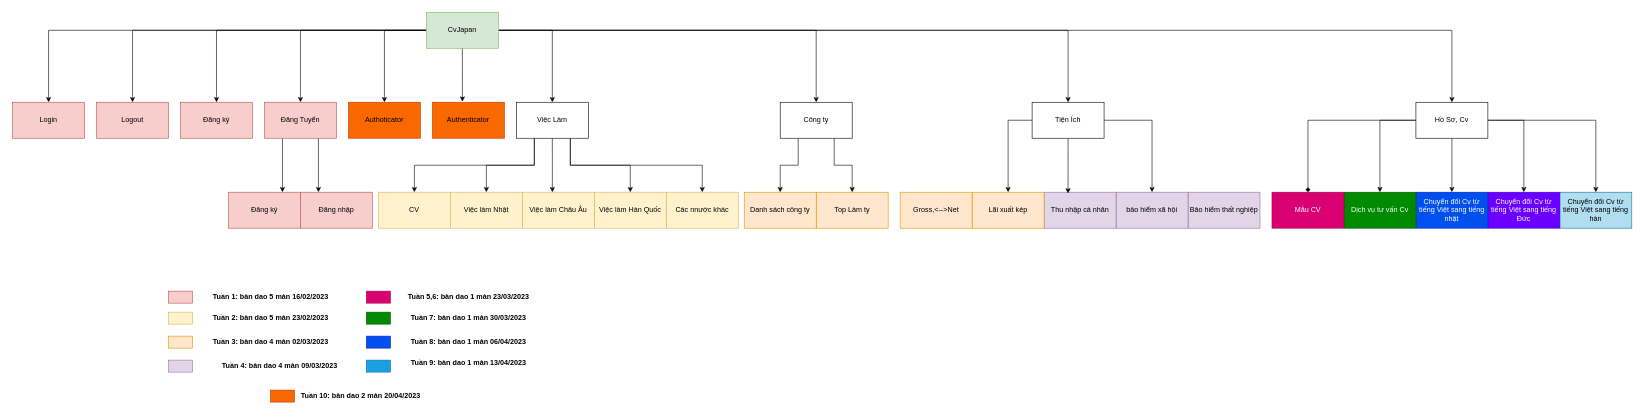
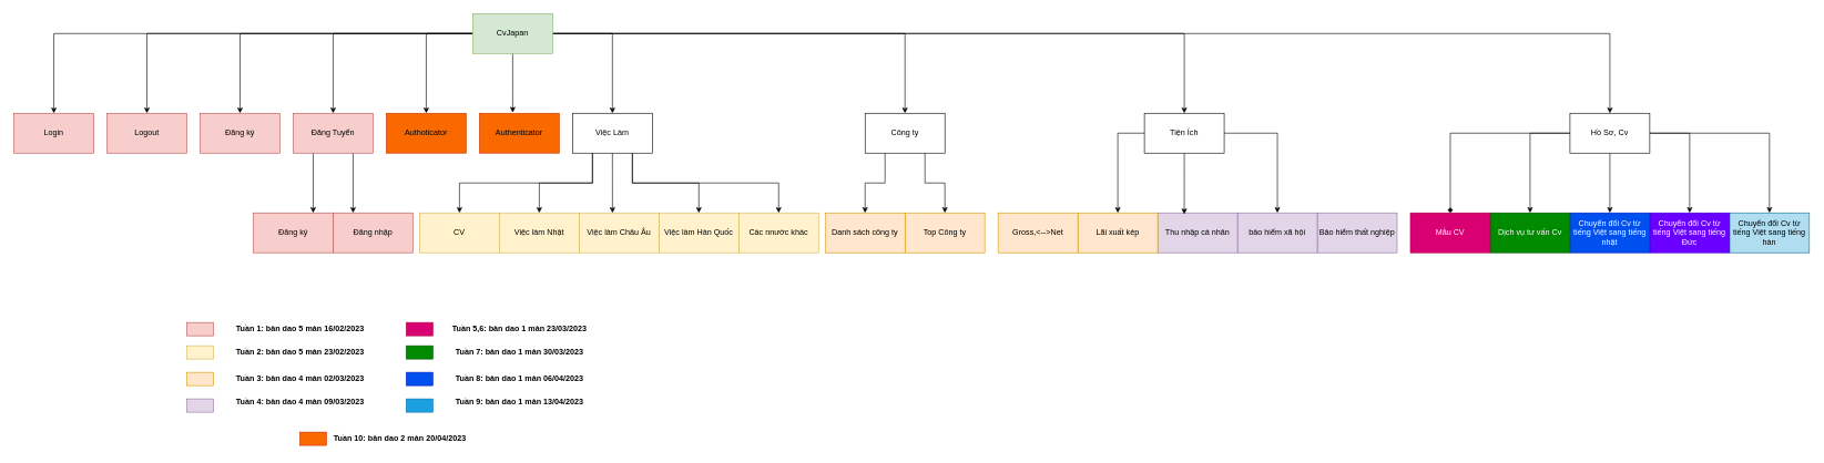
  <mxCell id="0" />
  <mxCell id="1" parent="0" />
  <mxCell id="2" style="edgeStyle=orthogonalEdgeStyle;rounded=0;orthogonalLoop=1;jettySize=auto;html=1;exitX=0;exitY=0.5;exitDx=0;exitDy=0;entryX=0.5;entryY=0;entryDx=0;entryDy=0;" edge="1" parent="1" source="12" target="34"><mxGeometry relative="1" as="geometry" /></mxCell>
  <mxCell id="3" style="edgeStyle=orthogonalEdgeStyle;rounded=0;orthogonalLoop=1;jettySize=auto;html=1;exitX=0;exitY=0.5;exitDx=0;exitDy=0;entryX=0.5;entryY=0;entryDx=0;entryDy=0;" edge="1" parent="1" source="12" target="33"><mxGeometry relative="1" as="geometry" /></mxCell>
  <mxCell id="4" style="edgeStyle=orthogonalEdgeStyle;rounded=0;orthogonalLoop=1;jettySize=auto;html=1;exitX=0;exitY=0.5;exitDx=0;exitDy=0;entryX=0.5;entryY=0;entryDx=0;entryDy=0;" edge="1" parent="1" source="12" target="54"><mxGeometry relative="1" as="geometry" /></mxCell>
  <mxCell id="5" style="edgeStyle=orthogonalEdgeStyle;rounded=0;orthogonalLoop=1;jettySize=auto;html=1;exitX=0;exitY=0.5;exitDx=0;exitDy=0;entryX=0.5;entryY=0;entryDx=0;entryDy=0;" edge="1" parent="1" source="12" target="32"><mxGeometry relative="1" as="geometry" /></mxCell>
  <mxCell id="6" style="edgeStyle=orthogonalEdgeStyle;rounded=0;orthogonalLoop=1;jettySize=auto;html=1;exitX=0;exitY=0.5;exitDx=0;exitDy=0;entryX=0.5;entryY=0;entryDx=0;entryDy=0;" edge="1" parent="1" source="12" target="28"><mxGeometry relative="1" as="geometry" /></mxCell>
  <mxCell id="7" style="edgeStyle=orthogonalEdgeStyle;rounded=0;orthogonalLoop=1;jettySize=auto;html=1;exitX=0.5;exitY=1;exitDx=0;exitDy=0;entryX=0.417;entryY=-0.017;entryDx=0;entryDy=0;entryPerimeter=0;" edge="1" parent="1" source="12" target="29"><mxGeometry relative="1" as="geometry" /></mxCell>
  <mxCell id="8" style="edgeStyle=orthogonalEdgeStyle;rounded=0;orthogonalLoop=1;jettySize=auto;html=1;exitX=1;exitY=0.5;exitDx=0;exitDy=0;entryX=0.5;entryY=0;entryDx=0;entryDy=0;" edge="1" parent="1" source="12" target="53"><mxGeometry relative="1" as="geometry" /></mxCell>
  <mxCell id="9" style="edgeStyle=orthogonalEdgeStyle;rounded=0;orthogonalLoop=1;jettySize=auto;html=1;exitX=1;exitY=0.5;exitDx=0;exitDy=0;entryX=0.5;entryY=0;entryDx=0;entryDy=0;" edge="1" parent="1" source="12" target="47"><mxGeometry relative="1" as="geometry" /></mxCell>
  <mxCell id="10" style="edgeStyle=orthogonalEdgeStyle;rounded=0;orthogonalLoop=1;jettySize=auto;html=1;exitX=1;exitY=0.5;exitDx=0;exitDy=0;entryX=0.5;entryY=0;entryDx=0;entryDy=0;" edge="1" parent="1" source="12" target="38"><mxGeometry relative="1" as="geometry" /></mxCell>
  <mxCell id="11" style="edgeStyle=orthogonalEdgeStyle;rounded=0;orthogonalLoop=1;jettySize=auto;html=1;exitX=1;exitY=0.5;exitDx=0;exitDy=0;entryX=0.5;entryY=0;entryDx=0;entryDy=0;" edge="1" parent="1" source="12" target="41"><mxGeometry relative="1" as="geometry" /></mxCell>
  <mxCell id="12" value="CvJapan" style="rounded=0;whiteSpace=wrap;html=1;fillColor=#d5e8d4;strokeColor=#82b366;" vertex="1" parent="1"><mxGeometry x="710" y="20" width="120" height="60" as="geometry" /></mxCell>
  <mxCell id="13" value="Chuyển đổi Cv từ tiếng Việt sang tiếng hàn" style="rounded=0;whiteSpace=wrap;html=1;fillColor=#b1ddf0;strokeColor=#10739e;" vertex="1" parent="1"><mxGeometry x="2600" y="320" width="120" height="60" as="geometry" /></mxCell>
- <mxCell id="14" value="Top Làm ty" style="rounded=0;whiteSpace=wrap;html=1;fillColor=#ffe6cc;strokeColor=#d79b00;" vertex="1" parent="1"><mxGeometry x="1360" y="320" width="120" height="60" as="geometry" /></mxCell>
+ <mxCell id="14" value="Top Công ty" style="rounded=0;whiteSpace=wrap;html=1;fillColor=#ffe6cc;strokeColor=#d79b00;" vertex="1" parent="1"><mxGeometry x="1360" y="320" width="120" height="60" as="geometry" /></mxCell>
  <mxCell id="15" value="Danh sách công ty" style="rounded=0;whiteSpace=wrap;html=1;fillColor=#ffe6cc;strokeColor=#d79b00;" vertex="1" parent="1"><mxGeometry x="1240" y="320" width="120" height="60" as="geometry" /></mxCell>
  <mxCell id="16" value="Chuyển đổi Cv từ tiếng Việt sang tiếng Đức" style="rounded=0;whiteSpace=wrap;html=1;fillColor=#6a00ff;fontColor=#ffffff;strokeColor=#3700CC;" vertex="1" parent="1"><mxGeometry x="2480" y="320" width="120" height="60" as="geometry" /></mxCell>
  <mxCell id="17" value="Chuyển đổi Cv từ tiếng Việt sang tiếng nhật" style="rounded=0;whiteSpace=wrap;html=1;fillColor=#0050ef;fontColor=#ffffff;strokeColor=#001DBC;" vertex="1" parent="1"><mxGeometry x="2360" y="320" width="120" height="60" as="geometry" /></mxCell>
  <mxCell id="18" value="Dịch vụ tư vấn Cv" style="rounded=0;whiteSpace=wrap;html=1;fillColor=#008a00;strokeColor=#005700;fontColor=#ffffff;" vertex="1" parent="1"><mxGeometry x="2240" y="320" width="120" height="60" as="geometry" /></mxCell>
  <mxCell id="19" value="Mẫu CV" style="rounded=0;whiteSpace=wrap;html=1;fillColor=#d80073;fontColor=#ffffff;strokeColor=#A50040;" vertex="1" parent="1"><mxGeometry x="2120" y="320" width="120" height="60" as="geometry" /></mxCell>
  <mxCell id="20" value="Bảo hiểm thất nghiệp" style="rounded=0;whiteSpace=wrap;html=1;fillColor=#e1d5e7;strokeColor=#9673a6;" vertex="1" parent="1"><mxGeometry x="1980" y="320" width="120" height="60" as="geometry" /></mxCell>
  <mxCell id="21" value="bảo hiểm xã hội" style="rounded=0;whiteSpace=wrap;html=1;fillColor=#e1d5e7;strokeColor=#9673a6;" vertex="1" parent="1"><mxGeometry x="1860" y="320" width="120" height="60" as="geometry" /></mxCell>
  <mxCell id="22" value="Thu nhập cá nhân" style="rounded=0;whiteSpace=wrap;html=1;fillColor=#e1d5e7;strokeColor=#9673a6;" vertex="1" parent="1"><mxGeometry x="1740" y="320" width="120" height="60" as="geometry" /></mxCell>
  <mxCell id="23" value="Lãi xuất kép" style="rounded=0;whiteSpace=wrap;html=1;fillColor=#ffe6cc;strokeColor=#d79b00;" vertex="1" parent="1"><mxGeometry x="1620" y="320" width="120" height="60" as="geometry" /></mxCell>
  <mxCell id="24" value="Gross,&amp;lt;--&amp;gt;Net" style="rounded=0;whiteSpace=wrap;html=1;fillColor=#ffe6cc;strokeColor=#d79b00;" vertex="1" parent="1"><mxGeometry x="1500" y="320" width="120" height="60" as="geometry" /></mxCell>
  <mxCell id="25" value="Các nnước khác" style="rounded=0;whiteSpace=wrap;html=1;fillColor=#fff2cc;strokeColor=#d6b656;" vertex="1" parent="1"><mxGeometry x="1110" y="320" width="120" height="60" as="geometry" /></mxCell>
  <mxCell id="26" value="Việc làm Hàn Quốc" style="rounded=0;whiteSpace=wrap;html=1;fillColor=#fff2cc;strokeColor=#d6b656;" vertex="1" parent="1"><mxGeometry x="990" y="320" width="120" height="60" as="geometry" /></mxCell>
  <mxCell id="27" value="Việc làm Châu Âu" style="rounded=0;whiteSpace=wrap;html=1;fillColor=#fff2cc;strokeColor=#d6b656;" vertex="1" parent="1"><mxGeometry x="870" y="320" width="120" height="60" as="geometry" /></mxCell>
  <mxCell id="28" value="Authoticator" style="rounded=0;whiteSpace=wrap;html=1;fillColor=#fa6800;fontColor=#000000;strokeColor=#C73500;" vertex="1" parent="1"><mxGeometry x="580" y="170" width="120" height="60" as="geometry" /></mxCell>
  <mxCell id="29" value="Authenticator" style="rounded=0;whiteSpace=wrap;html=1;fillColor=#fa6800;fontColor=#000000;strokeColor=#C73500;" vertex="1" parent="1"><mxGeometry x="720" y="170" width="120" height="60" as="geometry" /></mxCell>
  <mxCell id="30" style="edgeStyle=orthogonalEdgeStyle;rounded=0;orthogonalLoop=1;jettySize=auto;html=1;exitX=0.25;exitY=1;exitDx=0;exitDy=0;entryX=0.75;entryY=0;entryDx=0;entryDy=0;" edge="1" parent="1" source="32" target="58"><mxGeometry relative="1" as="geometry" /></mxCell>
  <mxCell id="31" style="edgeStyle=orthogonalEdgeStyle;rounded=0;orthogonalLoop=1;jettySize=auto;html=1;exitX=0.75;exitY=1;exitDx=0;exitDy=0;entryX=0.25;entryY=0;entryDx=0;entryDy=0;" edge="1" parent="1" source="32" target="57"><mxGeometry relative="1" as="geometry" /></mxCell>
  <mxCell id="32" value="Đăng Tuyển" style="rounded=0;whiteSpace=wrap;html=1;fillColor=#f8cecc;strokeColor=#b85450;" vertex="1" parent="1"><mxGeometry x="440" y="170" width="120" height="60" as="geometry" /></mxCell>
  <mxCell id="33" value="Logout" style="rounded=0;whiteSpace=wrap;html=1;fillColor=#f8cecc;strokeColor=#b85450;" vertex="1" parent="1"><mxGeometry x="160" y="170" width="120" height="60" as="geometry" /></mxCell>
  <mxCell id="34" value="Login" style="rounded=0;whiteSpace=wrap;html=1;fillColor=#f8cecc;strokeColor=#b85450;" vertex="1" parent="1"><mxGeometry x="20" y="170" width="120" height="60" as="geometry" /></mxCell>
  <mxCell id="35" style="edgeStyle=orthogonalEdgeStyle;rounded=0;orthogonalLoop=1;jettySize=auto;html=1;exitX=0;exitY=0.5;exitDx=0;exitDy=0;entryX=0.5;entryY=0;entryDx=0;entryDy=0;" edge="1" parent="1" source="38" target="23"><mxGeometry relative="1" as="geometry" /></mxCell>
  <mxCell id="36" style="edgeStyle=orthogonalEdgeStyle;rounded=0;orthogonalLoop=1;jettySize=auto;html=1;exitX=0.5;exitY=1;exitDx=0;exitDy=0;entryX=0.333;entryY=0.033;entryDx=0;entryDy=0;entryPerimeter=0;" edge="1" parent="1" source="38" target="22"><mxGeometry relative="1" as="geometry" /></mxCell>
  <mxCell id="37" style="edgeStyle=orthogonalEdgeStyle;rounded=0;orthogonalLoop=1;jettySize=auto;html=1;exitX=1;exitY=0.5;exitDx=0;exitDy=0;entryX=0.5;entryY=0;entryDx=0;entryDy=0;" edge="1" parent="1" source="38" target="21"><mxGeometry relative="1" as="geometry" /></mxCell>
  <mxCell id="38" value="Tiện Ích" style="rounded=0;whiteSpace=wrap;html=1;" vertex="1" parent="1"><mxGeometry x="1720" y="170" width="120" height="60" as="geometry" /></mxCell>
  <mxCell id="39" style="edgeStyle=orthogonalEdgeStyle;rounded=0;orthogonalLoop=1;jettySize=auto;html=1;exitX=0.25;exitY=1;exitDx=0;exitDy=0;entryX=0.5;entryY=0;entryDx=0;entryDy=0;" edge="1" parent="1" source="41" target="15"><mxGeometry relative="1" as="geometry" /></mxCell>
  <mxCell id="40" style="edgeStyle=orthogonalEdgeStyle;rounded=0;orthogonalLoop=1;jettySize=auto;html=1;exitX=0.75;exitY=1;exitDx=0;exitDy=0;entryX=0.5;entryY=0;entryDx=0;entryDy=0;" edge="1" parent="1" source="41" target="14"><mxGeometry relative="1" as="geometry" /></mxCell>
  <mxCell id="41" value="Công ty" style="rounded=0;whiteSpace=wrap;html=1;" vertex="1" parent="1"><mxGeometry x="1300" y="170" width="120" height="60" as="geometry" /></mxCell>
  <mxCell id="42" style="edgeStyle=orthogonalEdgeStyle;rounded=0;orthogonalLoop=1;jettySize=auto;html=1;exitX=0;exitY=0.5;exitDx=0;exitDy=0;entryX=0.5;entryY=0;entryDx=0;entryDy=0;endArrow=diamond;" edge="1" parent="1" source="47" target="19"><mxGeometry relative="1" as="geometry" /></mxCell>
  <mxCell id="43" style="edgeStyle=orthogonalEdgeStyle;rounded=0;orthogonalLoop=1;jettySize=auto;html=1;exitX=0;exitY=0.5;exitDx=0;exitDy=0;entryX=0.5;entryY=0;entryDx=0;entryDy=0;" edge="1" parent="1" source="47" target="18"><mxGeometry relative="1" as="geometry" /></mxCell>
  <mxCell id="44" style="edgeStyle=orthogonalEdgeStyle;rounded=0;orthogonalLoop=1;jettySize=auto;html=1;exitX=0.5;exitY=1;exitDx=0;exitDy=0;entryX=0.5;entryY=0;entryDx=0;entryDy=0;" edge="1" parent="1" source="47" target="17"><mxGeometry relative="1" as="geometry" /></mxCell>
  <mxCell id="45" style="edgeStyle=orthogonalEdgeStyle;rounded=0;orthogonalLoop=1;jettySize=auto;html=1;exitX=1;exitY=0.5;exitDx=0;exitDy=0;entryX=0.5;entryY=0;entryDx=0;entryDy=0;" edge="1" parent="1" source="47" target="16"><mxGeometry relative="1" as="geometry" /></mxCell>
  <mxCell id="46" style="edgeStyle=orthogonalEdgeStyle;rounded=0;orthogonalLoop=1;jettySize=auto;html=1;exitX=1;exitY=0.5;exitDx=0;exitDy=0;entryX=0.5;entryY=0;entryDx=0;entryDy=0;" edge="1" parent="1" source="47" target="13"><mxGeometry relative="1" as="geometry" /></mxCell>
  <mxCell id="47" value="Hồ Sơ, Cv" style="rounded=0;whiteSpace=wrap;html=1;" vertex="1" parent="1"><mxGeometry x="2360" y="170" width="120" height="60" as="geometry" /></mxCell>
  <mxCell id="48" style="edgeStyle=orthogonalEdgeStyle;rounded=0;orthogonalLoop=1;jettySize=auto;html=1;exitX=0.25;exitY=1;exitDx=0;exitDy=0;entryX=0.5;entryY=0;entryDx=0;entryDy=0;" edge="1" parent="1" source="53" target="55"><mxGeometry relative="1" as="geometry"><Array as="points"><mxPoint x="890" y="275" /><mxPoint x="690" y="275" /></Array></mxGeometry></mxCell>
  <mxCell id="49" style="edgeStyle=orthogonalEdgeStyle;rounded=0;orthogonalLoop=1;jettySize=auto;html=1;exitX=0.25;exitY=1;exitDx=0;exitDy=0;entryX=0.5;entryY=0;entryDx=0;entryDy=0;" edge="1" parent="1" source="53" target="56"><mxGeometry relative="1" as="geometry" /></mxCell>
  <mxCell id="50" style="edgeStyle=orthogonalEdgeStyle;rounded=0;orthogonalLoop=1;jettySize=auto;html=1;exitX=0.5;exitY=1;exitDx=0;exitDy=0;entryX=0.417;entryY=0;entryDx=0;entryDy=0;entryPerimeter=0;" edge="1" parent="1" source="53" target="27"><mxGeometry relative="1" as="geometry" /></mxCell>
  <mxCell id="51" style="edgeStyle=orthogonalEdgeStyle;rounded=0;orthogonalLoop=1;jettySize=auto;html=1;exitX=0.75;exitY=1;exitDx=0;exitDy=0;" edge="1" parent="1" source="53" target="26"><mxGeometry relative="1" as="geometry" /></mxCell>
  <mxCell id="52" style="edgeStyle=orthogonalEdgeStyle;rounded=0;orthogonalLoop=1;jettySize=auto;html=1;exitX=0.75;exitY=1;exitDx=0;exitDy=0;entryX=0.5;entryY=0;entryDx=0;entryDy=0;" edge="1" parent="1" source="53" target="25"><mxGeometry relative="1" as="geometry" /></mxCell>
  <mxCell id="53" value="Việc Làm" style="rounded=0;whiteSpace=wrap;html=1;" vertex="1" parent="1"><mxGeometry x="860" y="170" width="120" height="60" as="geometry" /></mxCell>
  <mxCell id="54" value="Đăng ký" style="rounded=0;whiteSpace=wrap;html=1;fillColor=#f8cecc;strokeColor=#b85450;" vertex="1" parent="1"><mxGeometry x="300" y="170" width="120" height="60" as="geometry" /></mxCell>
  <mxCell id="55" value="CV" style="rounded=0;whiteSpace=wrap;html=1;fillColor=#fff2cc;strokeColor=#d6b656;" vertex="1" parent="1"><mxGeometry x="630" y="320" width="120" height="60" as="geometry" /></mxCell>
  <mxCell id="56" value="Việc làm Nhật" style="rounded=0;whiteSpace=wrap;html=1;fillColor=#fff2cc;strokeColor=#d6b656;" vertex="1" parent="1"><mxGeometry x="750" y="320" width="120" height="60" as="geometry" /></mxCell>
  <mxCell id="57" value="Đăng nhập" style="rounded=0;whiteSpace=wrap;html=1;fillColor=#f8cecc;strokeColor=#b85450;" vertex="1" parent="1"><mxGeometry x="500" y="320" width="120" height="60" as="geometry" /></mxCell>
  <mxCell id="58" value="Đăng ký" style="rounded=0;whiteSpace=wrap;html=1;fillColor=#f8cecc;strokeColor=#b85450;" vertex="1" parent="1"><mxGeometry x="380" y="320" width="120" height="60" as="geometry" /></mxCell>
  <mxCell id="59" value="&lt;b&gt;Tuần 1: bàn dao 5 màn 16/02/2023&lt;/b&gt;" style="text;html=1;align=center;verticalAlign=middle;resizable=0;points=[];autosize=1;strokeColor=none;fillColor=none;" vertex="1" parent="1"><mxGeometry x="340" y="480" width="220" height="30" as="geometry" /></mxCell>
  <mxCell id="60" value="" style="rounded=0;whiteSpace=wrap;html=1;fillColor=#f8cecc;strokeColor=#b85450;" vertex="1" parent="1"><mxGeometry x="280" y="485" width="40" height="20" as="geometry" /></mxCell>
  <mxCell id="61" value="" style="rounded=0;whiteSpace=wrap;html=1;fillColor=#fff2cc;strokeColor=#d6b656;" vertex="1" parent="1"><mxGeometry x="280" y="520" width="40" height="20" as="geometry" /></mxCell>
  <mxCell id="62" value="&lt;b&gt;Tuần 2: bàn dao 5 màn 23/02/2023&lt;/b&gt;" style="text;html=1;align=center;verticalAlign=middle;resizable=0;points=[];autosize=1;strokeColor=none;fillColor=none;" vertex="1" parent="1"><mxGeometry x="340" y="515" width="220" height="30" as="geometry" /></mxCell>
  <mxCell id="63" value="" style="rounded=0;whiteSpace=wrap;html=1;fillColor=#e1d5e7;strokeColor=#9673a6;" vertex="1" parent="1"><mxGeometry x="280" y="600" width="40" height="20" as="geometry" /></mxCell>
  <mxCell id="64" value="" style="rounded=0;whiteSpace=wrap;html=1;fillColor=#ffe6cc;strokeColor=#d79b00;" vertex="1" parent="1"><mxGeometry x="280" y="560" width="40" height="20" as="geometry" /></mxCell>
  <mxCell id="65" value="&lt;b&gt;Tuần 3: bàn dao 4 màn 02/03/2023&lt;/b&gt;" style="text;html=1;align=center;verticalAlign=middle;resizable=0;points=[];autosize=1;strokeColor=none;fillColor=none;" vertex="1" parent="1"><mxGeometry x="340" y="555" width="220" height="30" as="geometry" /></mxCell>
- <mxCell id="66" value="&lt;b&gt;Tuần 4: bàn dao 4 màn 09/03/2023&lt;/b&gt;" style="text;html=1;align=center;verticalAlign=middle;resizable=0;points=[];autosize=1;strokeColor=none;fillColor=none;" vertex="1" parent="1"><mxGeometry x="355" y="595" width="220" height="30" as="geometry" /></mxCell>
+ <mxCell id="66" value="&lt;b&gt;Tuần 4: bàn dao 4 màn 09/03/2023&lt;/b&gt;" style="text;html=1;align=center;verticalAlign=middle;resizable=0;points=[];autosize=1;strokeColor=none;fillColor=none;" vertex="1" parent="1"><mxGeometry x="340" y="590" width="220" height="30" as="geometry" /></mxCell>
  <mxCell id="67" value="&lt;b&gt;Tuần 5,6: bàn dao 1 màn 23/03/2023&lt;/b&gt;" style="text;html=1;align=center;verticalAlign=middle;resizable=0;points=[];autosize=1;strokeColor=none;fillColor=none;" vertex="1" parent="1"><mxGeometry x="665" y="480" width="230" height="30" as="geometry" /></mxCell>
  <mxCell id="68" value="" style="rounded=0;whiteSpace=wrap;html=1;fillColor=#d80073;strokeColor=#A50040;fontColor=#ffffff;" vertex="1" parent="1"><mxGeometry x="610" y="485" width="40" height="20" as="geometry" /></mxCell>
  <mxCell id="69" value="" style="rounded=0;whiteSpace=wrap;html=1;fillColor=#008a00;strokeColor=#005700;fontColor=#ffffff;" vertex="1" parent="1"><mxGeometry x="610" y="520" width="40" height="20" as="geometry" /></mxCell>
  <mxCell id="70" value="&lt;b&gt;Tuần 7: bàn dao 1 màn 30/03/2023&lt;/b&gt;" style="text;html=1;align=center;verticalAlign=middle;resizable=0;points=[];autosize=1;strokeColor=none;fillColor=none;" vertex="1" parent="1"><mxGeometry x="670" y="515" width="220" height="30" as="geometry" /></mxCell>
  <mxCell id="71" value="" style="rounded=0;whiteSpace=wrap;html=1;fillColor=#1ba1e2;strokeColor=#006EAF;fontColor=#ffffff;" vertex="1" parent="1"><mxGeometry x="610" y="600" width="40" height="20" as="geometry" /></mxCell>
  <mxCell id="72" value="" style="rounded=0;whiteSpace=wrap;html=1;fillColor=#0050ef;strokeColor=#001DBC;fontColor=#ffffff;" vertex="1" parent="1"><mxGeometry x="610" y="560" width="40" height="20" as="geometry" /></mxCell>
  <mxCell id="73" value="&lt;b&gt;Tuần 8: bàn dao 1 màn 06/04/2023&lt;/b&gt;" style="text;html=1;align=center;verticalAlign=middle;resizable=0;points=[];autosize=1;strokeColor=none;fillColor=none;" vertex="1" parent="1"><mxGeometry x="670" y="555" width="220" height="30" as="geometry" /></mxCell>
  <mxCell id="74" value="&lt;b&gt;Tuần 9: bàn dao 1 màn 13/04/2023&lt;/b&gt;" style="text;html=1;align=center;verticalAlign=middle;resizable=0;points=[];autosize=1;strokeColor=none;fillColor=none;" vertex="1" parent="1"><mxGeometry x="670" y="590" width="220" height="30" as="geometry" /></mxCell>
  <mxCell id="75" value="" style="rounded=0;whiteSpace=wrap;html=1;fillColor=#fa6800;strokeColor=#C73500;fontColor=#000000;" vertex="1" parent="1"><mxGeometry x="450" y="650" width="40" height="20" as="geometry" /></mxCell>
  <mxCell id="76" value="&lt;b&gt;Tuần 10: bàn dao 2 màn 20/04/2023&lt;/b&gt;" style="text;html=1;align=center;verticalAlign=middle;resizable=0;points=[];autosize=1;strokeColor=none;fillColor=none;" vertex="1" parent="1"><mxGeometry x="490" y="645" width="220" height="30" as="geometry" /></mxCell>
